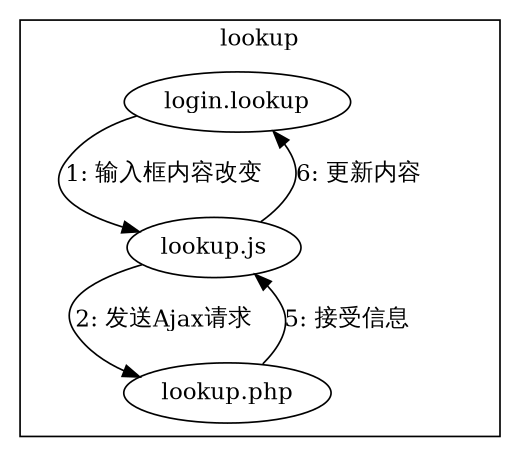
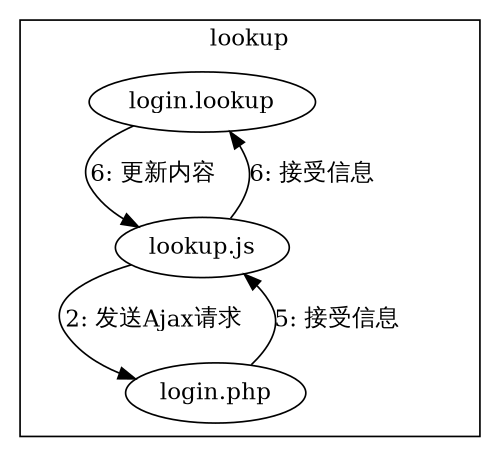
  digraph {
    n1 [label="login.lookup"]
    n2 [label="lookup.js"]
-   n3 [label="lookup.php"]
+   n3 [label="login.php"]
    subgraph cluster_1 {
      label=lookup
      rankdir=LR
      n1
      n2
      n3
    }
-   n1 -> n2 [label="1: 输入框内容改变    "]
-   n2 -> n1 [label="6: 更新内容    "]
+   n1 -> n2 [label="6: 更新内容    "]
+   n2 -> n1 [label="6: 接受信息    "]
    n2 -> n3 [label="2: 发送Ajax请求    "]
    n3 -> n2 [label="5: 接受信息    "]
  }
